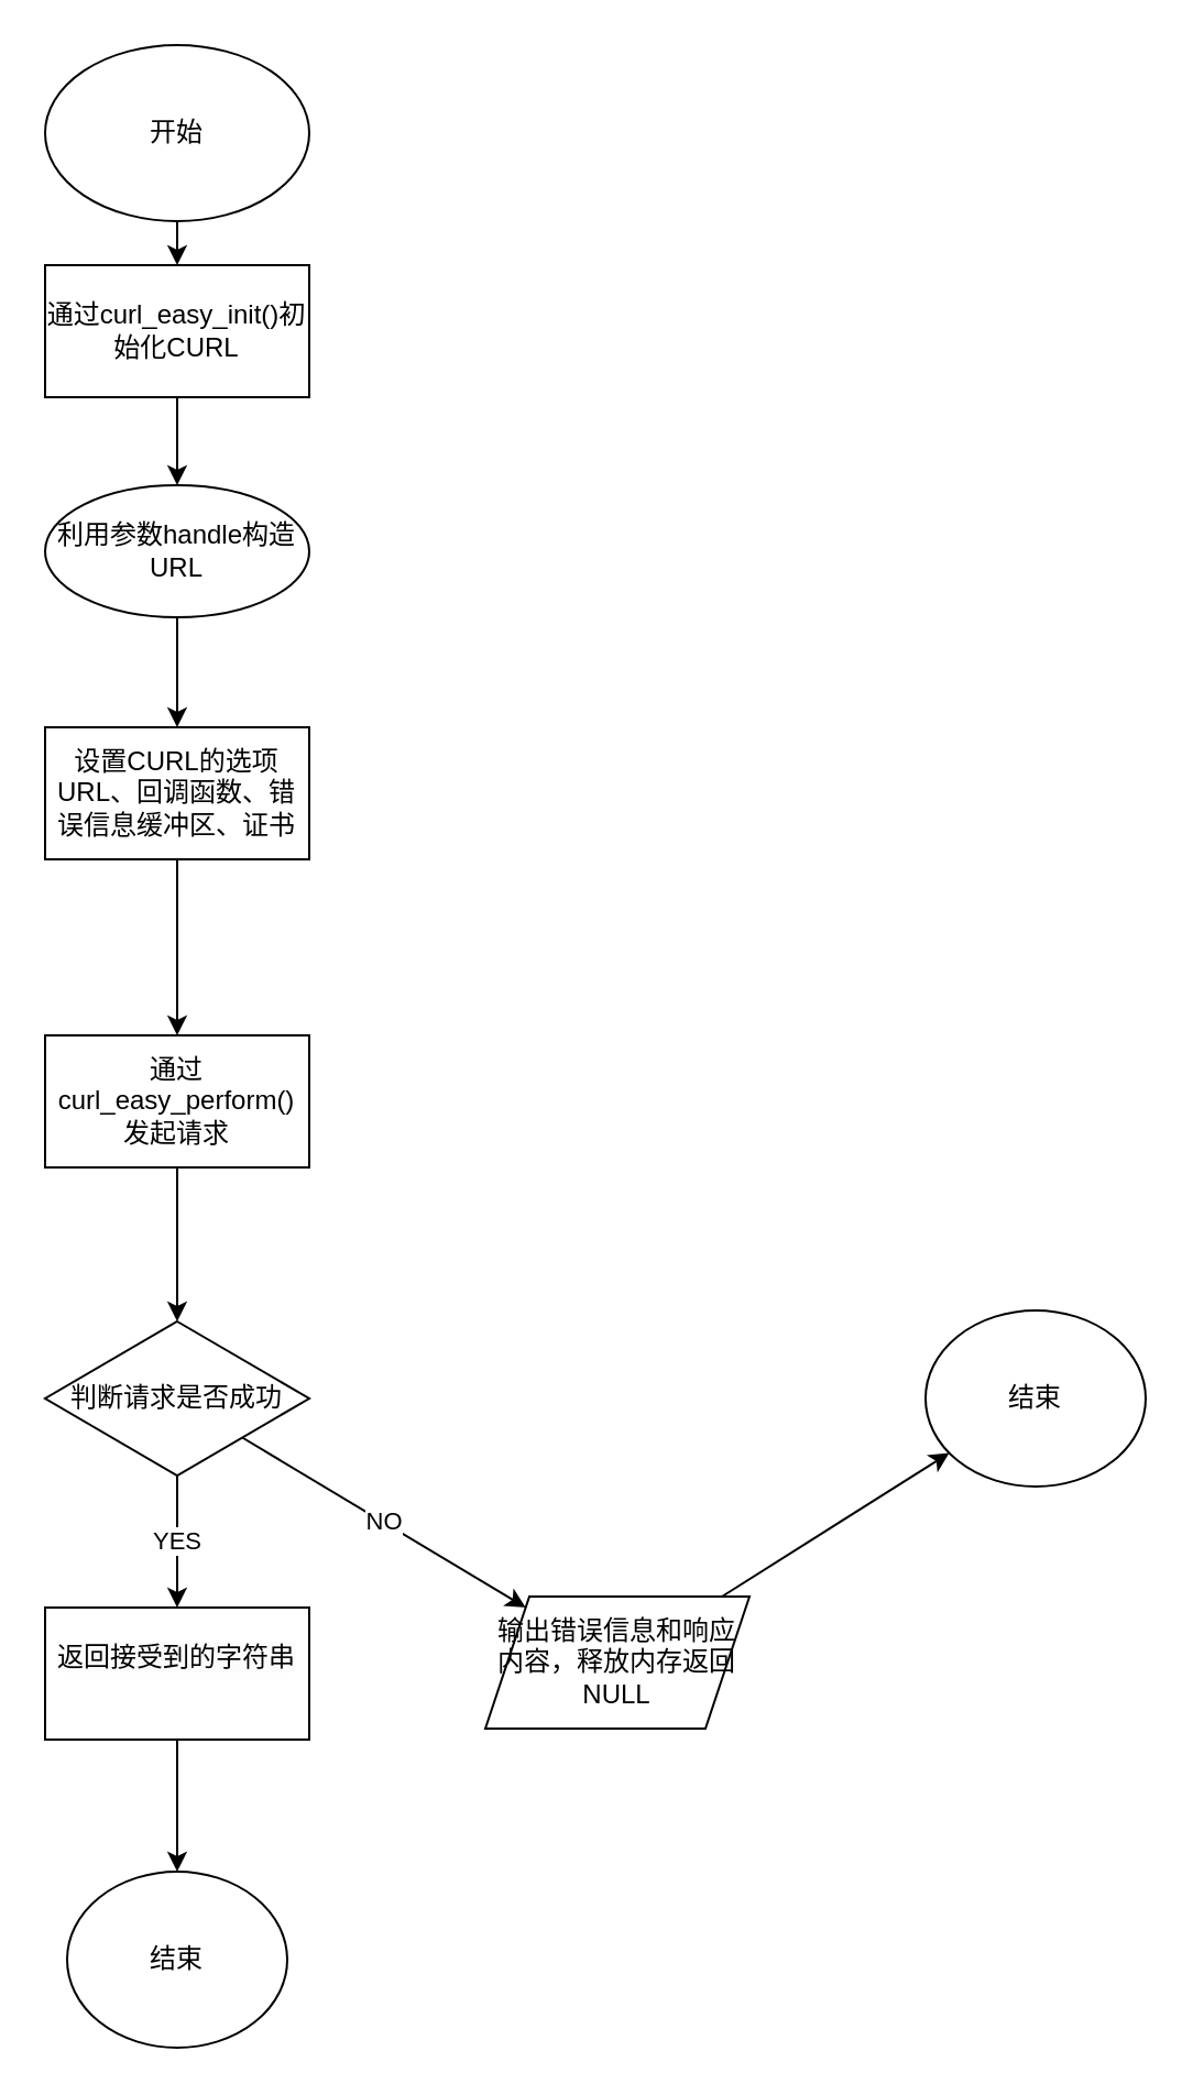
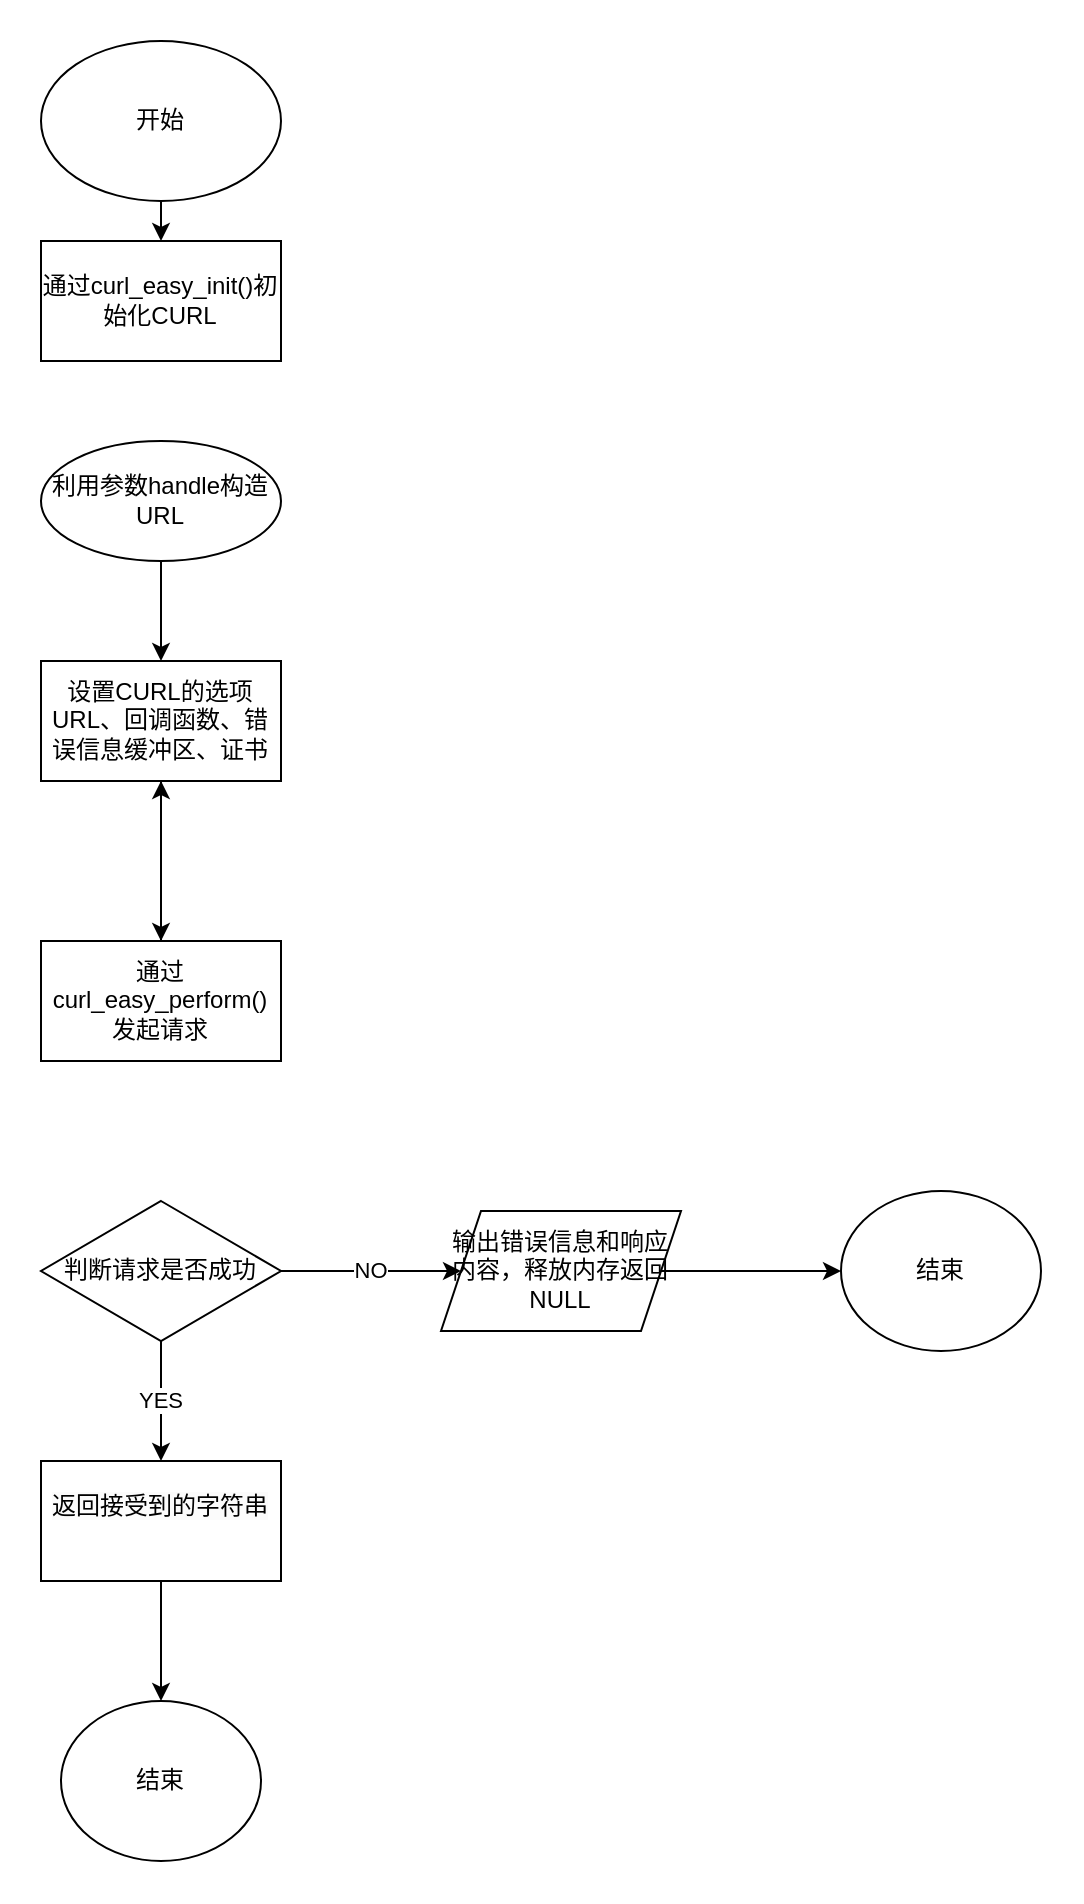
  <mxCell id="0" />
  <mxCell id="1" parent="0" />
  <mxCell id="2" value="" style="edgeStyle=none;html=1;" edge="1" parent="1" source="3" target="5"><mxGeometry relative="1" as="geometry" /></mxCell>
  <mxCell id="3" value="开始" style="ellipse;whiteSpace=wrap;html=1;" vertex="1" parent="1"><mxGeometry x="20" y="20" width="120" height="80" as="geometry" /></mxCell>
- <mxCell id="4" value="" style="edgeStyle=none;html=1;" edge="1" parent="1" source="5" target="7"><mxGeometry relative="1" as="geometry" /></mxCell>
  <mxCell id="5" value="通过curl_easy_init()初始化CURL" style="whiteSpace=wrap;html=1;" vertex="1" parent="1"><mxGeometry x="20" y="120" width="120" height="60" as="geometry" /></mxCell>
  <mxCell id="6" value="" style="edgeStyle=none;html=1;" edge="1" parent="1" source="7" target="9"><mxGeometry relative="1" as="geometry" /></mxCell>
  <mxCell id="7" value="利用参数handle构造URL" style="ellipse;whiteSpace=wrap;html=1;" vertex="1" parent="1"><mxGeometry x="20" y="220" width="120" height="60" as="geometry" /></mxCell>
  <mxCell id="8" value="" style="edgeStyle=none;html=1;" edge="1" parent="1" source="9"><mxGeometry relative="1" as="geometry"><mxPoint x="80" y="470" as="targetPoint" /></mxGeometry></mxCell>
  <mxCell id="9" value="设置CURL的选项&lt;br&gt;URL、回调函数、错误信息缓冲区、证书" style="whiteSpace=wrap;html=1;" vertex="1" parent="1"><mxGeometry x="20" y="330" width="120" height="60" as="geometry" /></mxCell>
- <mxCell id="10" value="" style="edgeStyle=none;html=1;" edge="1" parent="1" source="11" target="14"><mxGeometry relative="1" as="geometry" /></mxCell>
+ <mxCell id="10" value="" style="edgeStyle=none;html=1;" edge="1" parent="1" source="11" target="9"><mxGeometry relative="1" as="geometry" /></mxCell>
  <mxCell id="11" value="通过curl_easy_perform()发起请求" style="rounded=0;whiteSpace=wrap;html=1;" vertex="1" parent="1"><mxGeometry x="20" y="470" width="120" height="60" as="geometry" /></mxCell>
  <mxCell id="12" value="NO" style="edgeStyle=none;html=1;" edge="1" parent="1" source="14" target="16"><mxGeometry relative="1" as="geometry" /></mxCell>
  <mxCell id="13" value="YES" style="edgeStyle=none;html=1;entryX=0.5;entryY=0;entryDx=0;entryDy=0;" edge="1" parent="1" source="14" target="19"><mxGeometry relative="1" as="geometry"><mxPoint x="80" y="755" as="targetPoint" /></mxGeometry></mxCell>
  <mxCell id="14" value="判断请求是否成功" style="rhombus;whiteSpace=wrap;html=1;rounded=0;" vertex="1" parent="1"><mxGeometry x="20" y="600" width="120" height="70" as="geometry" /></mxCell>
  <mxCell id="15" value="" style="edgeStyle=none;html=1;" edge="1" parent="1" source="16" target="17"><mxGeometry relative="1" as="geometry" /></mxCell>
- <mxCell id="16" value="输出错误信息和响应内容，释放内存返回NULL" style="shape=parallelogram;perimeter=parallelogramPerimeter;whiteSpace=wrap;html=1;fixedSize=1;rounded=0;" vertex="1" parent="1"><mxGeometry x="220" y="725" width="120" height="60" as="geometry" /></mxCell>
+ <mxCell id="16" value="输出错误信息和响应内容，释放内存返回NULL" style="shape=parallelogram;perimeter=parallelogramPerimeter;whiteSpace=wrap;html=1;fixedSize=1;rounded=0;" vertex="1" parent="1"><mxGeometry x="220" y="605" width="120" height="60" as="geometry" /></mxCell>
  <mxCell id="17" value="结束" style="ellipse;whiteSpace=wrap;html=1;rounded=0;" vertex="1" parent="1"><mxGeometry x="420" y="595" width="100" height="80" as="geometry" /></mxCell>
  <mxCell id="18" value="" style="edgeStyle=none;html=1;" edge="1" parent="1" source="19" target="20"><mxGeometry relative="1" as="geometry" /></mxCell>
  <mxCell id="19" value="&#10;&lt;span style=&quot;color: rgb(0, 0, 0); font-family: Helvetica; font-size: 12px; font-style: normal; font-variant-ligatures: normal; font-variant-caps: normal; font-weight: 400; letter-spacing: normal; orphans: 2; text-align: center; text-indent: 0px; text-transform: none; widows: 2; word-spacing: 0px; -webkit-text-stroke-width: 0px; white-space: normal; background-color: rgb(251, 251, 251); text-decoration-thickness: initial; text-decoration-style: initial; text-decoration-color: initial; display: inline !important; float: none;&quot;&gt;返回接受到的字符串&lt;/span&gt;&#10;&#10;" style="rounded=0;whiteSpace=wrap;html=1;" vertex="1" parent="1"><mxGeometry x="20" y="730" width="120" height="60" as="geometry" /></mxCell>
  <mxCell id="20" value="结束" style="ellipse;whiteSpace=wrap;html=1;rounded=0;" vertex="1" parent="1"><mxGeometry x="30" y="850" width="100" height="80" as="geometry" /></mxCell>
